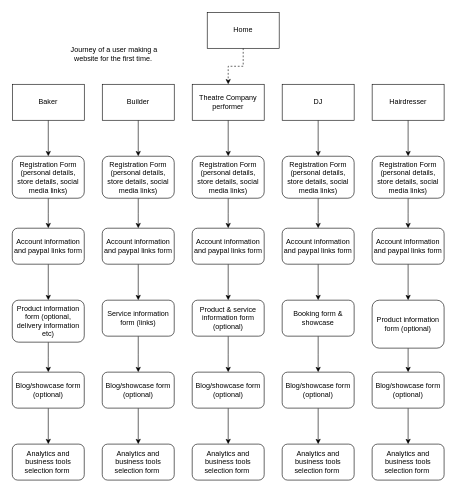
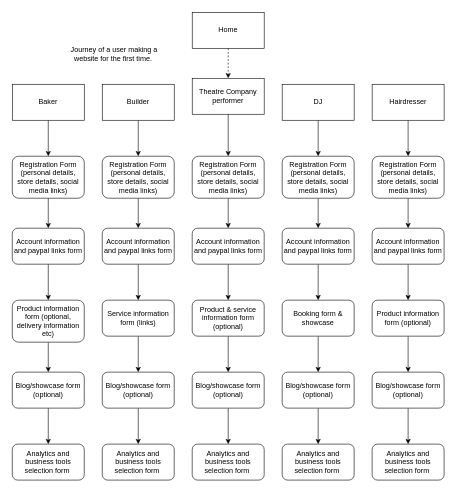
  <mxCell id="0" />
  <mxCell id="1" parent="0" />
  <mxCell id="2" style="edgeStyle=orthogonalEdgeStyle;rounded=0;orthogonalLoop=1;jettySize=auto;html=1;exitX=0.5;exitY=1;exitDx=0;exitDy=0;entryX=0.5;entryY=0;entryDx=0;entryDy=0;dashed=1;" parent="1" source="3" target="11" edge="1"><mxGeometry relative="1" as="geometry" /></mxCell>
- <mxCell id="3" value="Home" style="rounded=0;whiteSpace=wrap;html=1;" parent="1" vertex="1"><mxGeometry x="345" y="20" width="120" height="60" as="geometry" /></mxCell>
+ <mxCell id="3" value="Home" style="rounded=0;whiteSpace=wrap;html=1;" parent="1" vertex="1"><mxGeometry x="320" y="20" width="120" height="60" as="geometry" /></mxCell>
  <mxCell id="4" style="edgeStyle=orthogonalEdgeStyle;rounded=0;orthogonalLoop=1;jettySize=auto;html=1;exitX=0.5;exitY=1;exitDx=0;exitDy=0;entryX=0.5;entryY=0;entryDx=0;entryDy=0;" parent="1" source="5" target="24" edge="1"><mxGeometry relative="1" as="geometry" /></mxCell>
  <mxCell id="5" value="Baker" style="rounded=0;whiteSpace=wrap;html=1;" parent="1" vertex="1"><mxGeometry x="20" y="140" width="120" height="60" as="geometry" /></mxCell>
  <mxCell id="6" style="edgeStyle=orthogonalEdgeStyle;rounded=0;orthogonalLoop=1;jettySize=auto;html=1;exitX=0.5;exitY=1;exitDx=0;exitDy=0;entryX=0.5;entryY=0;entryDx=0;entryDy=0;" parent="1" source="7" target="33" edge="1"><mxGeometry relative="1" as="geometry" /></mxCell>
  <mxCell id="7" value="Builder" style="rounded=0;whiteSpace=wrap;html=1;" parent="1" vertex="1"><mxGeometry x="170" y="140" width="120" height="60" as="geometry" /></mxCell>
  <mxCell id="8" style="edgeStyle=orthogonalEdgeStyle;rounded=0;orthogonalLoop=1;jettySize=auto;html=1;exitX=0.5;exitY=1;exitDx=0;exitDy=0;entryX=0.5;entryY=0;entryDx=0;entryDy=0;" parent="1" source="9" target="15" edge="1"><mxGeometry relative="1" as="geometry" /></mxCell>
  <mxCell id="9" value="Hairdresser" style="rounded=0;whiteSpace=wrap;html=1;" parent="1" vertex="1"><mxGeometry x="620" y="140" width="120" height="60" as="geometry" /></mxCell>
  <mxCell id="10" style="edgeStyle=orthogonalEdgeStyle;rounded=0;orthogonalLoop=1;jettySize=auto;html=1;exitX=0.5;exitY=1;exitDx=0;exitDy=0;entryX=0.5;entryY=0;entryDx=0;entryDy=0;" parent="1" source="11" target="42" edge="1"><mxGeometry relative="1" as="geometry" /></mxCell>
- <mxCell id="11" value="Theatre Company performer" style="rounded=0;whiteSpace=wrap;html=1;" parent="1" vertex="1"><mxGeometry x="320" y="140" width="120" height="60" as="geometry" /></mxCell>
+ <mxCell id="11" value="Theatre Company performer" style="rounded=0;whiteSpace=wrap;html=1;" parent="1" vertex="1"><mxGeometry x="320" y="130" width="120" height="60" as="geometry" /></mxCell>
  <mxCell id="12" style="edgeStyle=orthogonalEdgeStyle;rounded=0;orthogonalLoop=1;jettySize=auto;html=1;exitX=0.5;exitY=1;exitDx=0;exitDy=0;entryX=0.5;entryY=0;entryDx=0;entryDy=0;" parent="1" source="13" target="51" edge="1"><mxGeometry relative="1" as="geometry" /></mxCell>
  <mxCell id="13" value="DJ" style="rounded=0;whiteSpace=wrap;html=1;" parent="1" vertex="1"><mxGeometry x="470" y="140" width="120" height="60" as="geometry" /></mxCell>
  <mxCell id="14" style="edgeStyle=orthogonalEdgeStyle;rounded=0;orthogonalLoop=1;jettySize=auto;html=1;exitX=0.5;exitY=1;exitDx=0;exitDy=0;entryX=0.5;entryY=0;entryDx=0;entryDy=0;" parent="1" source="15" edge="1"><mxGeometry relative="1" as="geometry"><mxPoint x="680" y="380" as="targetPoint" /></mxGeometry></mxCell>
  <mxCell id="15" value="Registration Form (personal details, store details, social media links)" style="rounded=1;whiteSpace=wrap;html=1;" parent="1" vertex="1"><mxGeometry x="620" y="260" width="120" height="70" as="geometry" /></mxCell>
  <mxCell id="16" style="edgeStyle=orthogonalEdgeStyle;rounded=0;orthogonalLoop=1;jettySize=auto;html=1;exitX=0.5;exitY=1;exitDx=0;exitDy=0;entryX=0.5;entryY=0;entryDx=0;entryDy=0;" parent="1" source="17" target="19" edge="1"><mxGeometry relative="1" as="geometry" /></mxCell>
  <mxCell id="17" value="Account information and paypal links form" style="rounded=1;whiteSpace=wrap;html=1;" parent="1" vertex="1"><mxGeometry x="620" y="380" width="120" height="60" as="geometry" /></mxCell>
  <mxCell id="18" style="edgeStyle=orthogonalEdgeStyle;rounded=0;orthogonalLoop=1;jettySize=auto;html=1;exitX=0.5;exitY=1;exitDx=0;exitDy=0;" parent="1" source="19" edge="1"><mxGeometry relative="1" as="geometry"><mxPoint x="680" y="620" as="targetPoint" /></mxGeometry></mxCell>
- <mxCell id="19" value="Product information form (optional)" style="rounded=1;whiteSpace=wrap;html=1;" parent="1" vertex="1"><mxGeometry x="620" y="500" width="120" height="80" as="geometry" /></mxCell>
+ <mxCell id="19" value="Product information form (optional)" style="rounded=1;whiteSpace=wrap;html=1;" parent="1" vertex="1"><mxGeometry x="620" y="500" width="120" height="60" as="geometry" /></mxCell>
  <mxCell id="20" style="edgeStyle=orthogonalEdgeStyle;rounded=0;orthogonalLoop=1;jettySize=auto;html=1;entryX=0.5;entryY=0;entryDx=0;entryDy=0;" parent="1" source="21" target="22" edge="1"><mxGeometry relative="1" as="geometry" /></mxCell>
  <mxCell id="21" value="Blog/showcase form (optional)" style="rounded=1;whiteSpace=wrap;html=1;" parent="1" vertex="1"><mxGeometry x="620" y="620" width="120" height="60" as="geometry" /></mxCell>
  <mxCell id="22" value="Analytics and business tools selection form&amp;nbsp;" style="rounded=1;whiteSpace=wrap;html=1;" parent="1" vertex="1"><mxGeometry x="620" y="740" width="120" height="60" as="geometry" /></mxCell>
  <mxCell id="23" style="edgeStyle=orthogonalEdgeStyle;rounded=0;orthogonalLoop=1;jettySize=auto;html=1;exitX=0.5;exitY=1;exitDx=0;exitDy=0;entryX=0.5;entryY=0;entryDx=0;entryDy=0;" parent="1" source="24" edge="1"><mxGeometry relative="1" as="geometry"><mxPoint x="80" y="380" as="targetPoint" /></mxGeometry></mxCell>
  <mxCell id="24" value="Registration Form (personal details, store details, social media links)" style="rounded=1;whiteSpace=wrap;html=1;" parent="1" vertex="1"><mxGeometry x="20" y="260" width="120" height="70" as="geometry" /></mxCell>
  <mxCell id="25" style="edgeStyle=orthogonalEdgeStyle;rounded=0;orthogonalLoop=1;jettySize=auto;html=1;exitX=0.5;exitY=1;exitDx=0;exitDy=0;entryX=0.5;entryY=0;entryDx=0;entryDy=0;" parent="1" source="26" target="28" edge="1"><mxGeometry relative="1" as="geometry" /></mxCell>
  <mxCell id="26" value="Account information and paypal links form" style="rounded=1;whiteSpace=wrap;html=1;" parent="1" vertex="1"><mxGeometry x="20" y="380" width="120" height="60" as="geometry" /></mxCell>
  <mxCell id="27" style="edgeStyle=orthogonalEdgeStyle;rounded=0;orthogonalLoop=1;jettySize=auto;html=1;exitX=0.5;exitY=1;exitDx=0;exitDy=0;" parent="1" source="28" edge="1"><mxGeometry relative="1" as="geometry"><mxPoint x="80" y="620" as="targetPoint" /></mxGeometry></mxCell>
  <mxCell id="28" value="Product information form (optional, delivery information etc)" style="rounded=1;whiteSpace=wrap;html=1;" parent="1" vertex="1"><mxGeometry x="20" y="500" width="120" height="70" as="geometry" /></mxCell>
  <mxCell id="29" style="edgeStyle=orthogonalEdgeStyle;rounded=0;orthogonalLoop=1;jettySize=auto;html=1;entryX=0.5;entryY=0;entryDx=0;entryDy=0;" parent="1" source="30" target="31" edge="1"><mxGeometry relative="1" as="geometry" /></mxCell>
  <mxCell id="30" value="Blog/showcase form (optional)" style="rounded=1;whiteSpace=wrap;html=1;" parent="1" vertex="1"><mxGeometry x="20" y="620" width="120" height="60" as="geometry" /></mxCell>
  <mxCell id="31" value="Analytics and business tools selection form&amp;nbsp;" style="rounded=1;whiteSpace=wrap;html=1;" parent="1" vertex="1"><mxGeometry x="20" y="740" width="120" height="60" as="geometry" /></mxCell>
  <mxCell id="32" style="edgeStyle=orthogonalEdgeStyle;rounded=0;orthogonalLoop=1;jettySize=auto;html=1;exitX=0.5;exitY=1;exitDx=0;exitDy=0;entryX=0.5;entryY=0;entryDx=0;entryDy=0;" parent="1" source="33" edge="1"><mxGeometry relative="1" as="geometry"><mxPoint x="230" y="380" as="targetPoint" /></mxGeometry></mxCell>
  <mxCell id="33" value="Registration Form (personal details, store details, social media links)" style="rounded=1;whiteSpace=wrap;html=1;" parent="1" vertex="1"><mxGeometry x="170" y="260" width="120" height="70" as="geometry" /></mxCell>
  <mxCell id="34" style="edgeStyle=orthogonalEdgeStyle;rounded=0;orthogonalLoop=1;jettySize=auto;html=1;exitX=0.5;exitY=1;exitDx=0;exitDy=0;entryX=0.5;entryY=0;entryDx=0;entryDy=0;" parent="1" source="35" target="37" edge="1"><mxGeometry relative="1" as="geometry" /></mxCell>
  <mxCell id="35" value="Account information and paypal links form" style="rounded=1;whiteSpace=wrap;html=1;" parent="1" vertex="1"><mxGeometry x="170" y="380" width="120" height="60" as="geometry" /></mxCell>
  <mxCell id="36" style="edgeStyle=orthogonalEdgeStyle;rounded=0;orthogonalLoop=1;jettySize=auto;html=1;exitX=0.5;exitY=1;exitDx=0;exitDy=0;" parent="1" source="37" edge="1"><mxGeometry relative="1" as="geometry"><mxPoint x="230" y="620" as="targetPoint" /></mxGeometry></mxCell>
  <mxCell id="37" value="Service information form (links)" style="rounded=1;whiteSpace=wrap;html=1;" parent="1" vertex="1"><mxGeometry x="170" y="500" width="120" height="60" as="geometry" /></mxCell>
  <mxCell id="38" style="edgeStyle=orthogonalEdgeStyle;rounded=0;orthogonalLoop=1;jettySize=auto;html=1;entryX=0.5;entryY=0;entryDx=0;entryDy=0;" parent="1" source="39" target="40" edge="1"><mxGeometry relative="1" as="geometry" /></mxCell>
  <mxCell id="39" value="Blog/showcase form (optional)" style="rounded=1;whiteSpace=wrap;html=1;" parent="1" vertex="1"><mxGeometry x="170" y="620" width="120" height="60" as="geometry" /></mxCell>
  <mxCell id="40" value="Analytics and business tools selection form&amp;nbsp;" style="rounded=1;whiteSpace=wrap;html=1;" parent="1" vertex="1"><mxGeometry x="170" y="740" width="120" height="60" as="geometry" /></mxCell>
  <mxCell id="41" style="edgeStyle=orthogonalEdgeStyle;rounded=0;orthogonalLoop=1;jettySize=auto;html=1;exitX=0.5;exitY=1;exitDx=0;exitDy=0;entryX=0.5;entryY=0;entryDx=0;entryDy=0;" parent="1" source="42" edge="1"><mxGeometry relative="1" as="geometry"><mxPoint x="380" y="380" as="targetPoint" /></mxGeometry></mxCell>
  <mxCell id="42" value="Registration Form (personal details, store details, social media links)" style="rounded=1;whiteSpace=wrap;html=1;" parent="1" vertex="1"><mxGeometry x="320" y="260" width="120" height="70" as="geometry" /></mxCell>
  <mxCell id="43" style="edgeStyle=orthogonalEdgeStyle;rounded=0;orthogonalLoop=1;jettySize=auto;html=1;exitX=0.5;exitY=1;exitDx=0;exitDy=0;entryX=0.5;entryY=0;entryDx=0;entryDy=0;" parent="1" source="44" target="46" edge="1"><mxGeometry relative="1" as="geometry" /></mxCell>
  <mxCell id="44" value="Account information and paypal links form" style="rounded=1;whiteSpace=wrap;html=1;" parent="1" vertex="1"><mxGeometry x="320" y="380" width="120" height="60" as="geometry" /></mxCell>
  <mxCell id="45" style="edgeStyle=orthogonalEdgeStyle;rounded=0;orthogonalLoop=1;jettySize=auto;html=1;exitX=0.5;exitY=1;exitDx=0;exitDy=0;" parent="1" source="46" edge="1"><mxGeometry relative="1" as="geometry"><mxPoint x="380" y="620" as="targetPoint" /></mxGeometry></mxCell>
  <mxCell id="46" value="Product &amp;amp; service information form (optional)" style="rounded=1;whiteSpace=wrap;html=1;" parent="1" vertex="1"><mxGeometry x="320" y="500" width="120" height="60" as="geometry" /></mxCell>
  <mxCell id="47" style="edgeStyle=orthogonalEdgeStyle;rounded=0;orthogonalLoop=1;jettySize=auto;html=1;entryX=0.5;entryY=0;entryDx=0;entryDy=0;" parent="1" source="48" target="49" edge="1"><mxGeometry relative="1" as="geometry" /></mxCell>
  <mxCell id="48" value="Blog/showcase form (optional)" style="rounded=1;whiteSpace=wrap;html=1;" parent="1" vertex="1"><mxGeometry x="320" y="620" width="120" height="60" as="geometry" /></mxCell>
  <mxCell id="49" value="Analytics and business tools selection form&amp;nbsp;" style="rounded=1;whiteSpace=wrap;html=1;" parent="1" vertex="1"><mxGeometry x="320" y="740" width="120" height="60" as="geometry" /></mxCell>
  <mxCell id="50" style="edgeStyle=orthogonalEdgeStyle;rounded=0;orthogonalLoop=1;jettySize=auto;html=1;exitX=0.5;exitY=1;exitDx=0;exitDy=0;entryX=0.5;entryY=0;entryDx=0;entryDy=0;" parent="1" source="51" edge="1"><mxGeometry relative="1" as="geometry"><mxPoint x="530" y="380" as="targetPoint" /></mxGeometry></mxCell>
  <mxCell id="51" value="Registration Form (personal details, store details, social media links)" style="rounded=1;whiteSpace=wrap;html=1;" parent="1" vertex="1"><mxGeometry x="470" y="260" width="120" height="70" as="geometry" /></mxCell>
  <mxCell id="52" style="edgeStyle=orthogonalEdgeStyle;rounded=0;orthogonalLoop=1;jettySize=auto;html=1;exitX=0.5;exitY=1;exitDx=0;exitDy=0;entryX=0.5;entryY=0;entryDx=0;entryDy=0;" parent="1" source="53" target="55" edge="1"><mxGeometry relative="1" as="geometry" /></mxCell>
  <mxCell id="53" value="Account information and paypal links form" style="rounded=1;whiteSpace=wrap;html=1;" parent="1" vertex="1"><mxGeometry x="470" y="380" width="120" height="60" as="geometry" /></mxCell>
  <mxCell id="54" style="edgeStyle=orthogonalEdgeStyle;rounded=0;orthogonalLoop=1;jettySize=auto;html=1;exitX=0.5;exitY=1;exitDx=0;exitDy=0;" parent="1" source="55" edge="1"><mxGeometry relative="1" as="geometry"><mxPoint x="530" y="620" as="targetPoint" /></mxGeometry></mxCell>
  <mxCell id="55" value="Booking form &amp;amp; showcase" style="rounded=1;whiteSpace=wrap;html=1;" parent="1" vertex="1"><mxGeometry x="470" y="500" width="120" height="60" as="geometry" /></mxCell>
  <mxCell id="56" style="edgeStyle=orthogonalEdgeStyle;rounded=0;orthogonalLoop=1;jettySize=auto;html=1;entryX=0.5;entryY=0;entryDx=0;entryDy=0;" parent="1" source="57" target="58" edge="1"><mxGeometry relative="1" as="geometry" /></mxCell>
  <mxCell id="57" value="Blog/showcase form (optional)" style="rounded=1;whiteSpace=wrap;html=1;" parent="1" vertex="1"><mxGeometry x="470" y="620" width="120" height="60" as="geometry" /></mxCell>
  <mxCell id="58" value="Analytics and business tools selection form&amp;nbsp;" style="rounded=1;whiteSpace=wrap;html=1;" parent="1" vertex="1"><mxGeometry x="470" y="740" width="120" height="60" as="geometry" /></mxCell>
  <mxCell id="59" value="Journey of a user making a website for the first time.&amp;nbsp;" style="text;html=1;strokeColor=none;fillColor=none;align=center;verticalAlign=middle;whiteSpace=wrap;rounded=0;" vertex="1" parent="1"><mxGeometry x="110" y="80" width="160" height="20" as="geometry" /></mxCell>
